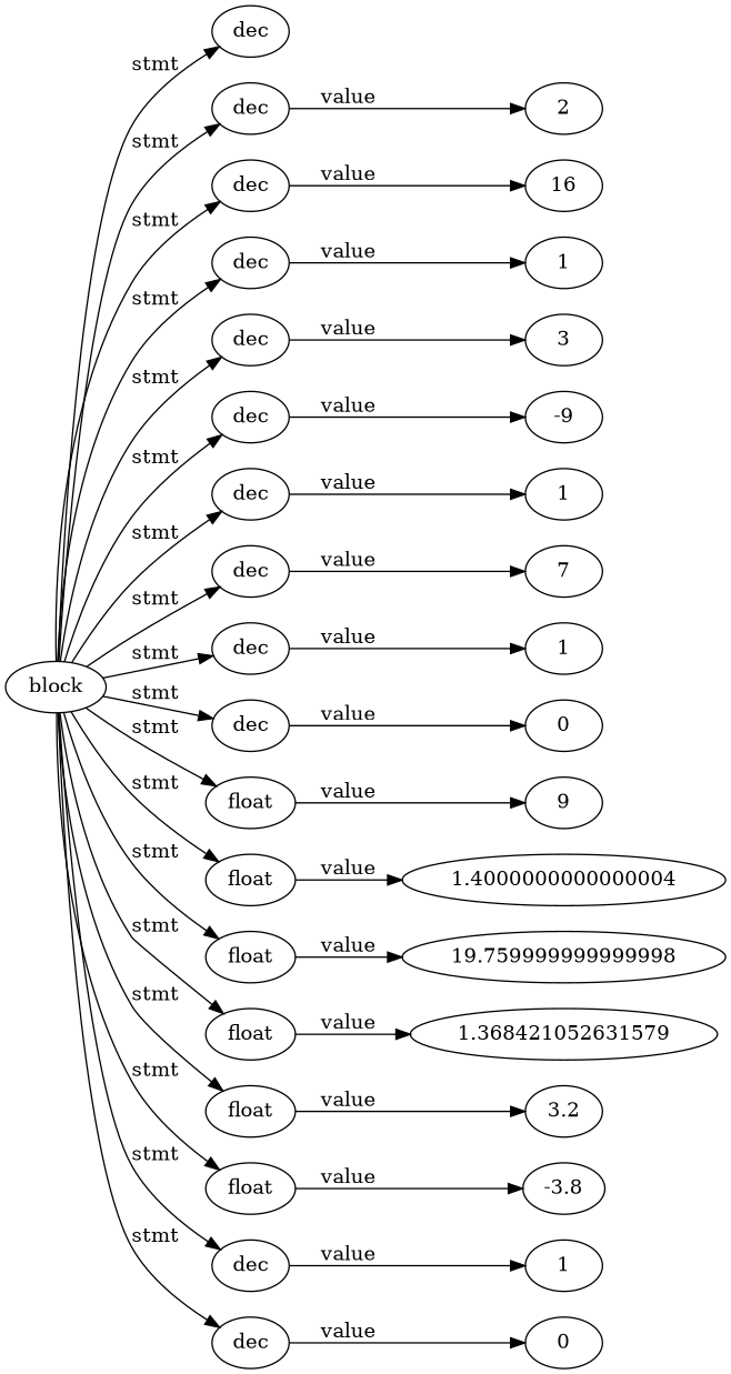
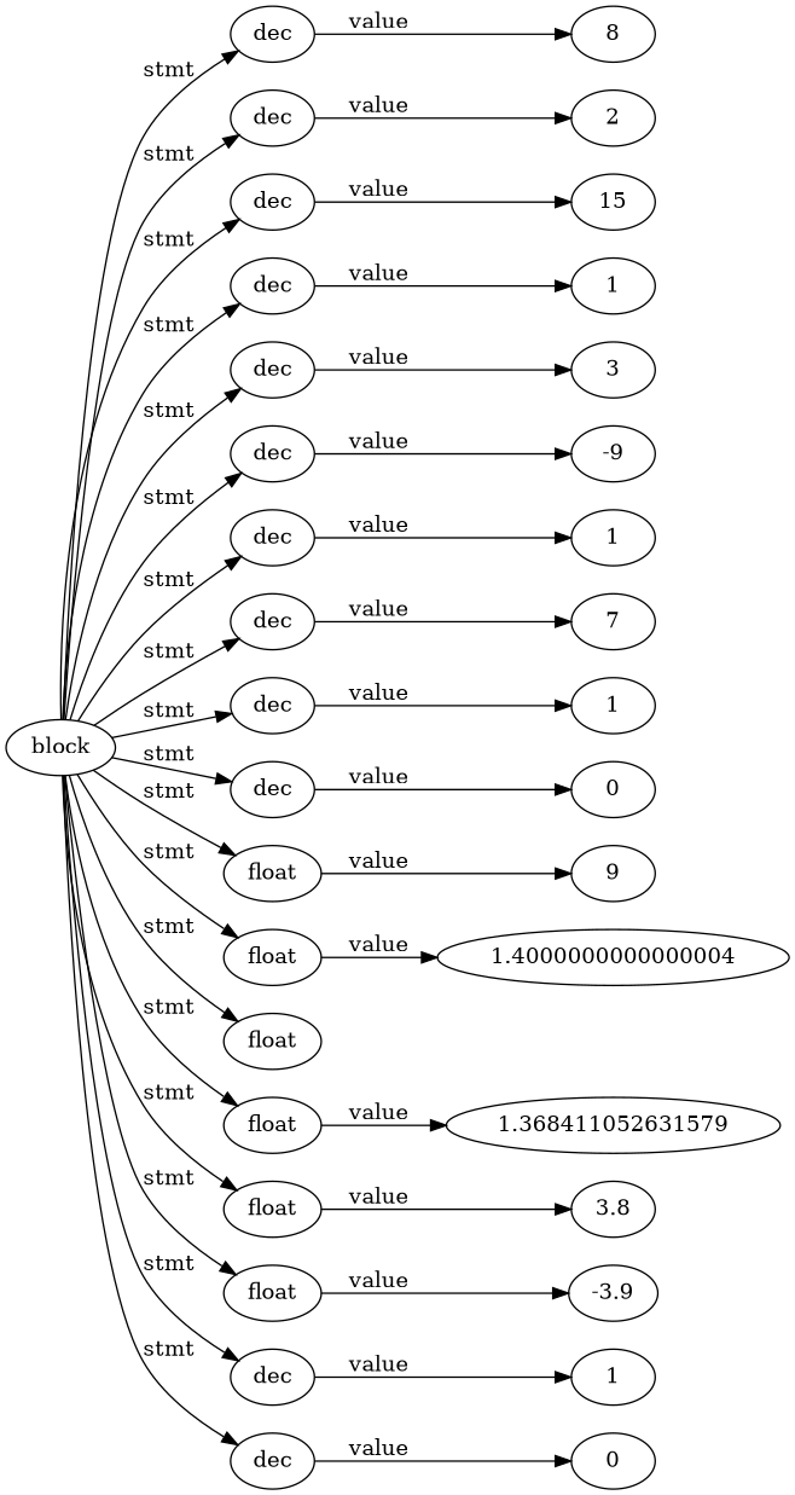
  digraph {
    ordering=out
    rankdir=LR
    n1 [label=block]
    n2 [label=dec]
    n3 [label=dec]
    n4 [label=dec]
    n5 [label=dec]
    n6 [label=dec]
    n7 [label=dec]
    n8 [label=dec]
    n9 [label=dec]
    n10 [label=dec]
    n11 [label=dec]
    n12 [label=float]
    n13 [label=float]
    n14 [label=float]
    n15 [label=float]
    n16 [label=float]
    n17 [label=float]
    n18 [label=dec]
    n19 [label=dec]
+   n20 [label=8]
    n21 [label=2]
-   n22 [label=16]
+   n22 [label=15]
    n23 [label=1]
    n24 [label=3]
    n25 [label=-9]
    n26 [label=1]
    n27 [label=7]
    n28 [label=1]
    n29 [label=0]
    n30 [label=9]
    n31 [label=1.4000000000000004]
-   n32 [label=19.759999999999998]
-   n33 [label=1.368421052631579]
-   n34 [label=3.2]
-   n35 [label=-3.8]
+   n33 [label=1.368411052631579]
+   n34 [label=3.8]
+   n35 [label=-3.9]
    n36 [label=1]
    n37 [label=0]
    n1 -> n2 [label=stmt]
    n1 -> n3 [label=stmt]
    n1 -> n4 [label=stmt]
    n1 -> n5 [label=stmt]
    n1 -> n6 [label=stmt]
    n1 -> n7 [label=stmt]
    n1 -> n8 [label=stmt]
    n1 -> n9 [label=stmt]
    n1 -> n10 [label=stmt]
    n1 -> n11 [label=stmt]
    n1 -> n12 [label=stmt]
    n1 -> n13 [label=stmt]
    n1 -> n14 [label=stmt]
    n1 -> n15 [label=stmt]
    n1 -> n16 [label=stmt]
    n1 -> n17 [label=stmt]
    n1 -> n18 [label=stmt]
    n1 -> n19 [label=stmt]
+   n2 -> n20 [label=value]
    n3 -> n21 [label=value]
    n4 -> n22 [label=value]
    n5 -> n23 [label=value]
    n6 -> n24 [label=value]
    n7 -> n25 [label=value]
    n8 -> n26 [label=value]
    n9 -> n27 [label=value]
    n10 -> n28 [label=value]
    n11 -> n29 [label=value]
    n12 -> n30 [label=value]
    n13 -> n31 [label=value]
-   n14 -> n32 [label=value]
    n15 -> n33 [label=value]
    n16 -> n34 [label=value]
    n17 -> n35 [label=value]
    n18 -> n36 [label=value]
    n19 -> n37 [label=value]
  }
